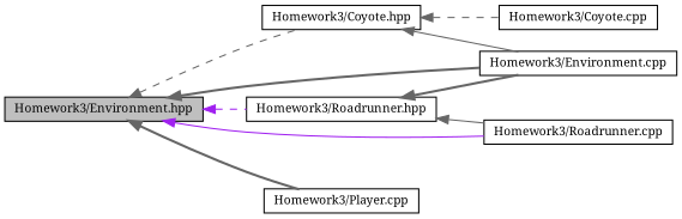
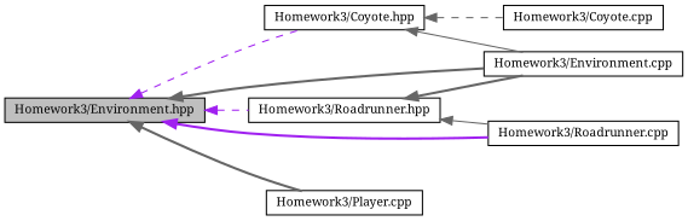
  digraph {
    fontname="Noto Serif"
    rankdir=LR
    node [color=black fillcolor=white fontname="Noto Serif" fontsize=10 shape=record style=filled]
    edge [color=gray40 dir=back fontname="Noto Serif" fontsize=10 labelfontname=Helvetica labelfontsize=10 style=bold]
    n1 [fillcolor=grey75 fontcolor=black height=0.2 label="Homework3/Environment.hpp" width=0.4]
    n2 [height=0.2 label="Homework3/Coyote.hpp" width=0.4]
    n3 [height=0.2 label="Homework3/Environment.cpp" width=0.4]
    n4 [height=0.2 label="Homework3/Roadrunner.hpp" width=0.4]
    n5 [height=0.2 label="Homework3/Roadrunner.cpp" width=0.4]
    n6 [height=0.2 label="Homework3/Player.cpp" width=0.4]
    n7 [height=0.2 label="Homework3/Coyote.cpp" width=0.4]
-   n1 -> n2 [style=dashed]
+   n1 -> n2 [color=purple style=dashed]
    n1 -> n3
    n1 -> n4 [color=purple style=dashed]
-   n1 -> n5 [color=purple style=solid]
+   n1 -> n5 [color=purple]
    n1 -> n6
    n2 -> n3 [style=solid]
    n2 -> n7 [style=dashed]
    n4 -> n3
    n4 -> n5 [style=solid]
  }
